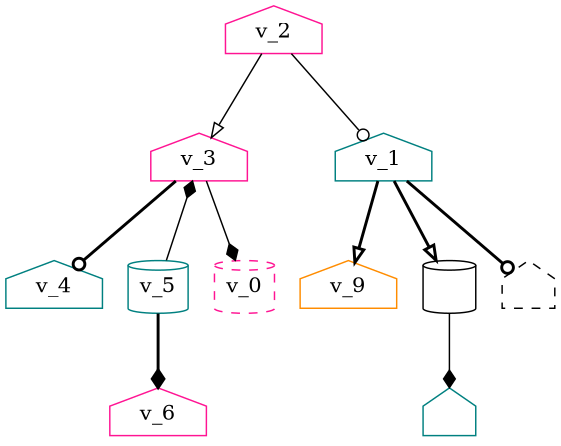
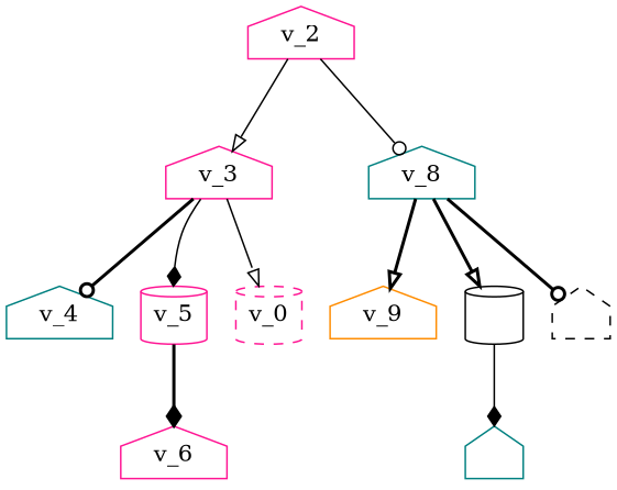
  digraph {
    rankdir=TB
    node [color=deeppink shape=house style="state,accepting"]
    edge [arrowhead=diamond style=solid]
    v_2 [width=0.5]
    v_3 [width=0.5 style=""]
-   v_8 [color=teal width=0.5 label=v_1 style=""]
+   v_8 [color=teal width=0.5 style=""]
    v_4 [color=teal width=0.5]
-   v_5 [color=teal shape=cylinder width=0.5 style=""]
+   v_5 [shape=cylinder width=0.5 style=""]
    n6 [label=v_0 shape=cylinder style="state,dashed" width=0.5]
    v_9 [color=darkorange width=0.5]
    n8 [color=black label=" " shape=cylinder texlbl="$v_{10}$" width=0.5 style=""]
    n9 [color=black label=" " style="state,dashed" texlbl="$v_{12}$" width=0.5]
    v_6 [width=0.5]
    n11 [color=teal label=" " texlbl="$v_{11}$" width=0.5]
    v_2 -> v_3 [arrowhead=onormal label=" " texlbl="$P_\alpha$"]
    v_2 -> v_8 [arrowhead=odot label=" " texlbl="$P_\beta$"]
    v_3 -> v_4 [arrowhead=odot label=" " style=bold texlbl="$Q_\alpha$"]
-   v_5 -> v_3 [label=" " texlbl="$T_{C_\alpha}$"]
-   v_3 -> n6 [label=" " texlbl="$\neg T_{C_\alpha}$"]
+   v_3 -> v_5 [label=" " texlbl="$T_{C_\alpha}$"]
+   v_3 -> n6 [arrowhead=onormal label=" " texlbl="$\neg T_{C_\alpha}$"]
    v_8 -> v_9 [arrowhead=onormal label=" " style=bold texlbl="$Q_\beta$"]
    v_8 -> n8 [arrowhead=onormal label=" " style=bold texlbl="$T_{C_\beta}$"]
    v_8 -> n9 [arrowhead=odot label=" " style=bold texlbl="$\neg T_{C_\beta}$"]
    v_5 -> v_6 [label=" " style=bold texlbl="$T_{E_\alpha}$"]
    n8 -> n11 [label=" " texlbl="$T_{E_\beta}$"]
  }
